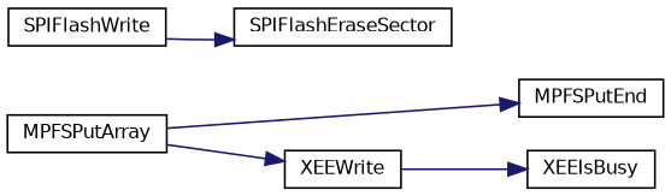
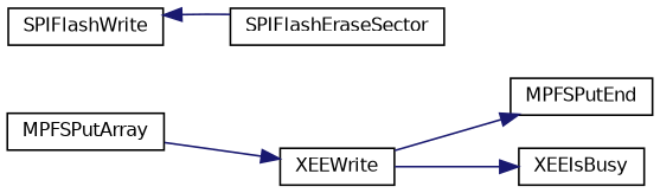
  digraph {
    rankdir=LR
    node [color=black fillcolor=white fontname=Helvetica fontsize=10 shape=record style=filled]
    edge [color=midnightblue fontname=Helvetica fontsize=10 labelfontname=Helvetica labelfontsize=10 style=solid]
    n1 [height=0.2 label=MPFSPutArray width=0.4]
    n2 [height=0.2 label=XEEWrite width=0.4]
    n3 [height=0.2 label=MPFSPutEnd width=0.4]
    n4 [height=0.2 label=XEEIsBusy width=0.4]
    n5 [height=0.2 label=SPIFlashWrite width=0.4]
    n6 [height=0.2 label=SPIFlashEraseSector width=0.4]
    n1 -> n2
-   n1 -> n3
+   n2 -> n3
    n2 -> n4
-   n5 -> n6
+   n6 -> n5
  }
